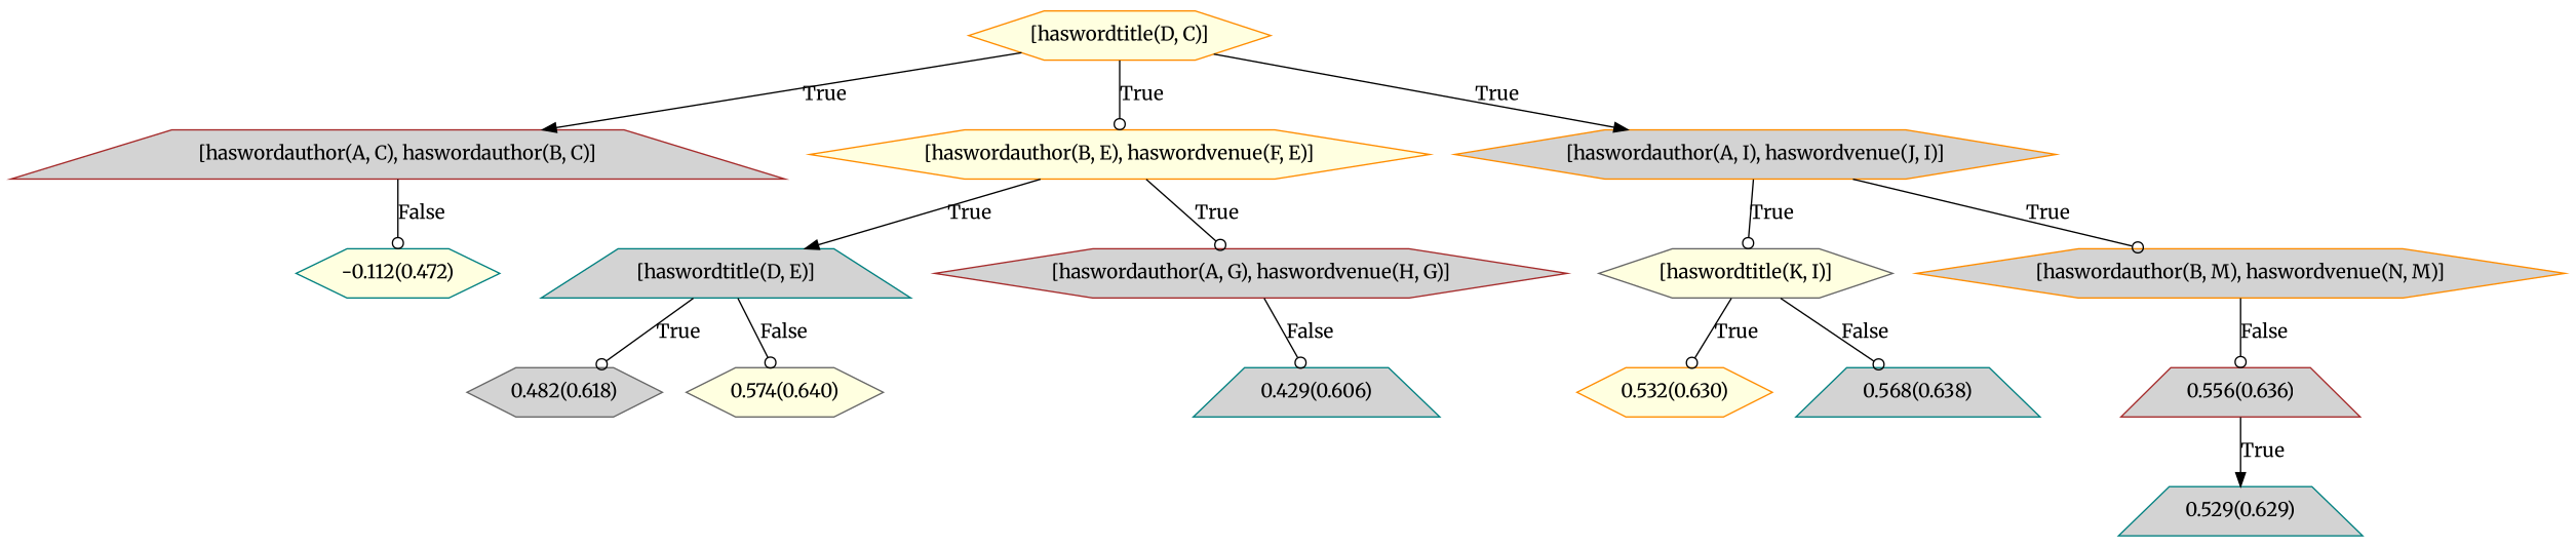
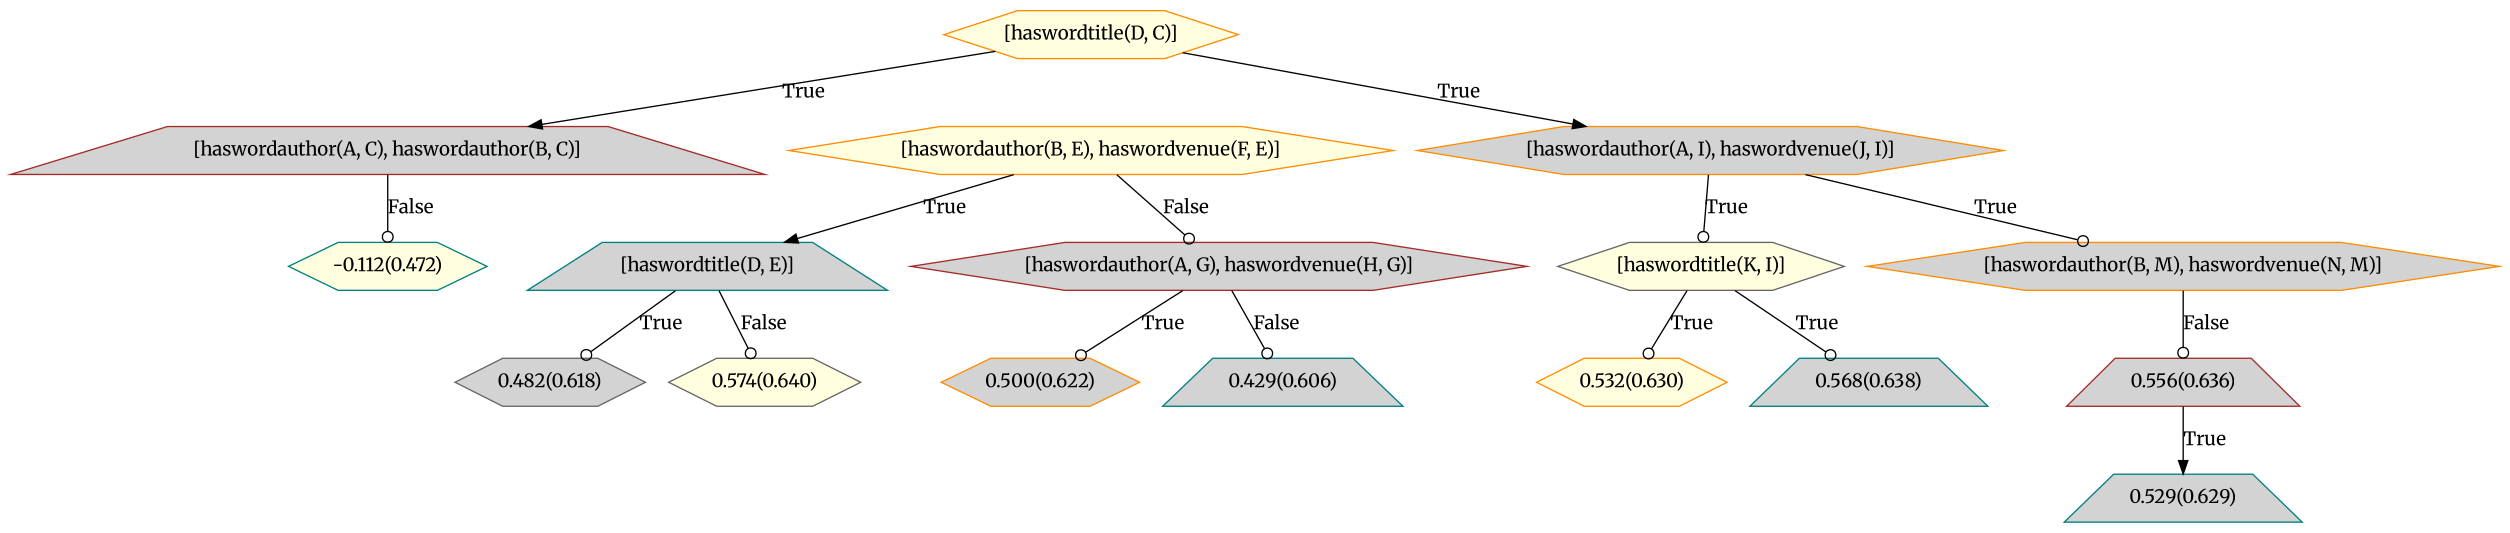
  digraph {
    fontname=Merriweather
    node [color=darkorange fillcolor=lightgrey fontname=Merriweather shape=hexagon style=filled]
    edge [arrowhead=odot fontname=Merriweather]
    n1 [color=brown label="[haswordauthor(A, C), haswordauthor(B, C)]" shape=trapezium]
    n2 [color=teal fillcolor=lightyellow label="-0.112(0.472)"]
    n3 [fillcolor=lightyellow label="[haswordtitle(D, C)]"]
    n4 [fillcolor=lightyellow label="[haswordauthor(B, E), haswordvenue(F, E)]"]
    n5 [label="[haswordauthor(A, I), haswordvenue(J, I)]"]
    n6 [color=teal label="[haswordtitle(D, E)]" shape=trapezium]
    n7 [color=brown label="[haswordauthor(A, G), haswordvenue(H, G)]"]
    n8 [color=gray40 fillcolor=lightyellow label="[haswordtitle(K, I)]"]
    n9 [label="[haswordauthor(B, M), haswordvenue(N, M)]"]
    n10 [color=gray40 label="0.482(0.618)"]
    n11 [color=gray40 fillcolor=lightyellow label="0.574(0.640)"]
+   n12 [label="0.500(0.622)"]
    n13 [color=teal label="0.429(0.606)" shape=trapezium]
    n14 [fillcolor=lightyellow label="0.532(0.630)"]
    n15 [color=teal label="0.568(0.638)" shape=trapezium]
    n16 [color=brown label="0.556(0.636)" shape=trapezium]
    n17 [color=teal label="0.529(0.629)" shape=trapezium]
    n1 -> n2 [label=False]
    n3 -> n1 [arrowhead=normal label=True]
-   n3 -> n4 [label=True]
    n3 -> n5 [arrowhead=normal label=True]
    n4 -> n6 [arrowhead=normal label=True]
-   n4 -> n7 [label=True]
+   n4 -> n7 [label=False]
    n5 -> n8 [label=True]
    n5 -> n9 [label=True]
    n6 -> n10 [label=True]
    n6 -> n11 [label=False]
+   n7 -> n12 [label=True]
    n7 -> n13 [label=False]
    n8 -> n14 [label=True]
-   n8 -> n15 [label=False]
+   n8 -> n15 [label=True]
    n9 -> n16 [label=False]
    n16 -> n17 [arrowhead=normal label=True]
  }
